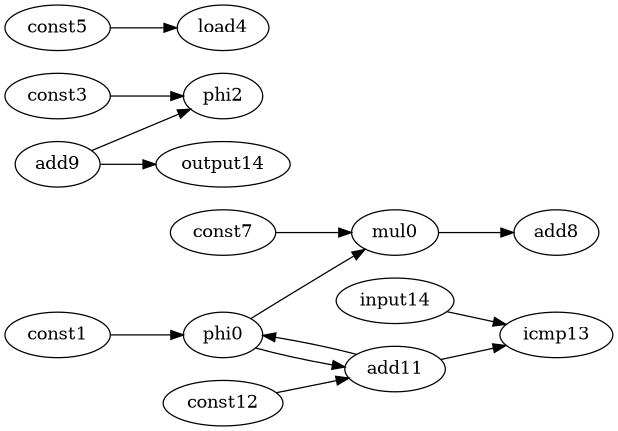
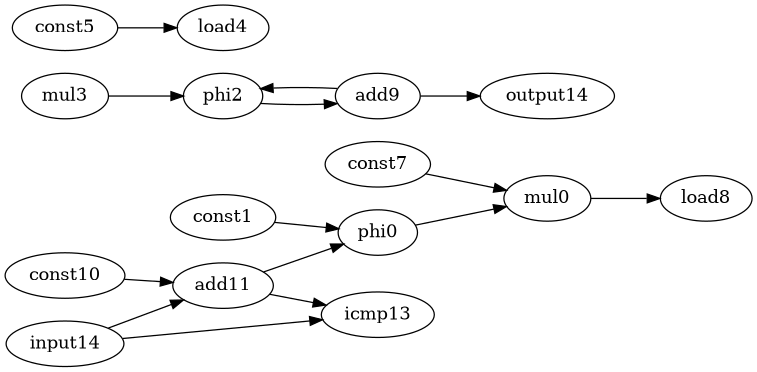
  digraph {
    rankdir=LR
    node [opcode=const]
    edge [operand=0]
    phi0 [opcode=phi]
    n2 [label=mul0 opcode=mul]
    add11 [opcode=add]
-   load8 [opcode=load label=add8]
+   load8 [opcode=load]
    icmp13 [opcode=icmp]
    const1
    phi2 [opcode=phi]
    add9 [opcode=add]
    n9 [label=output14 opcode=output]
-   const3
+   const3 [label=mul3]
    load4 [opcode=load]
    const5
    const7
-   const12
+   const12 [label=const10]
    input14 [opcode=input]
    phi0 -> n2 [operand=1]
-   phi0 -> add11
+   input14 -> add11
    n2 -> load8
    add11 -> phi0 [operand=1]
    add11 -> icmp13
    const1 -> phi0
+   phi2 -> add9 [operand=1]
    add9 -> phi2 [operand=1]
    add9 -> n9
    const3 -> phi2
    const5 -> load4
    const7 -> n2
    const12 -> add11 [operand=1]
    input14 -> icmp13 [operand=1]
  }
